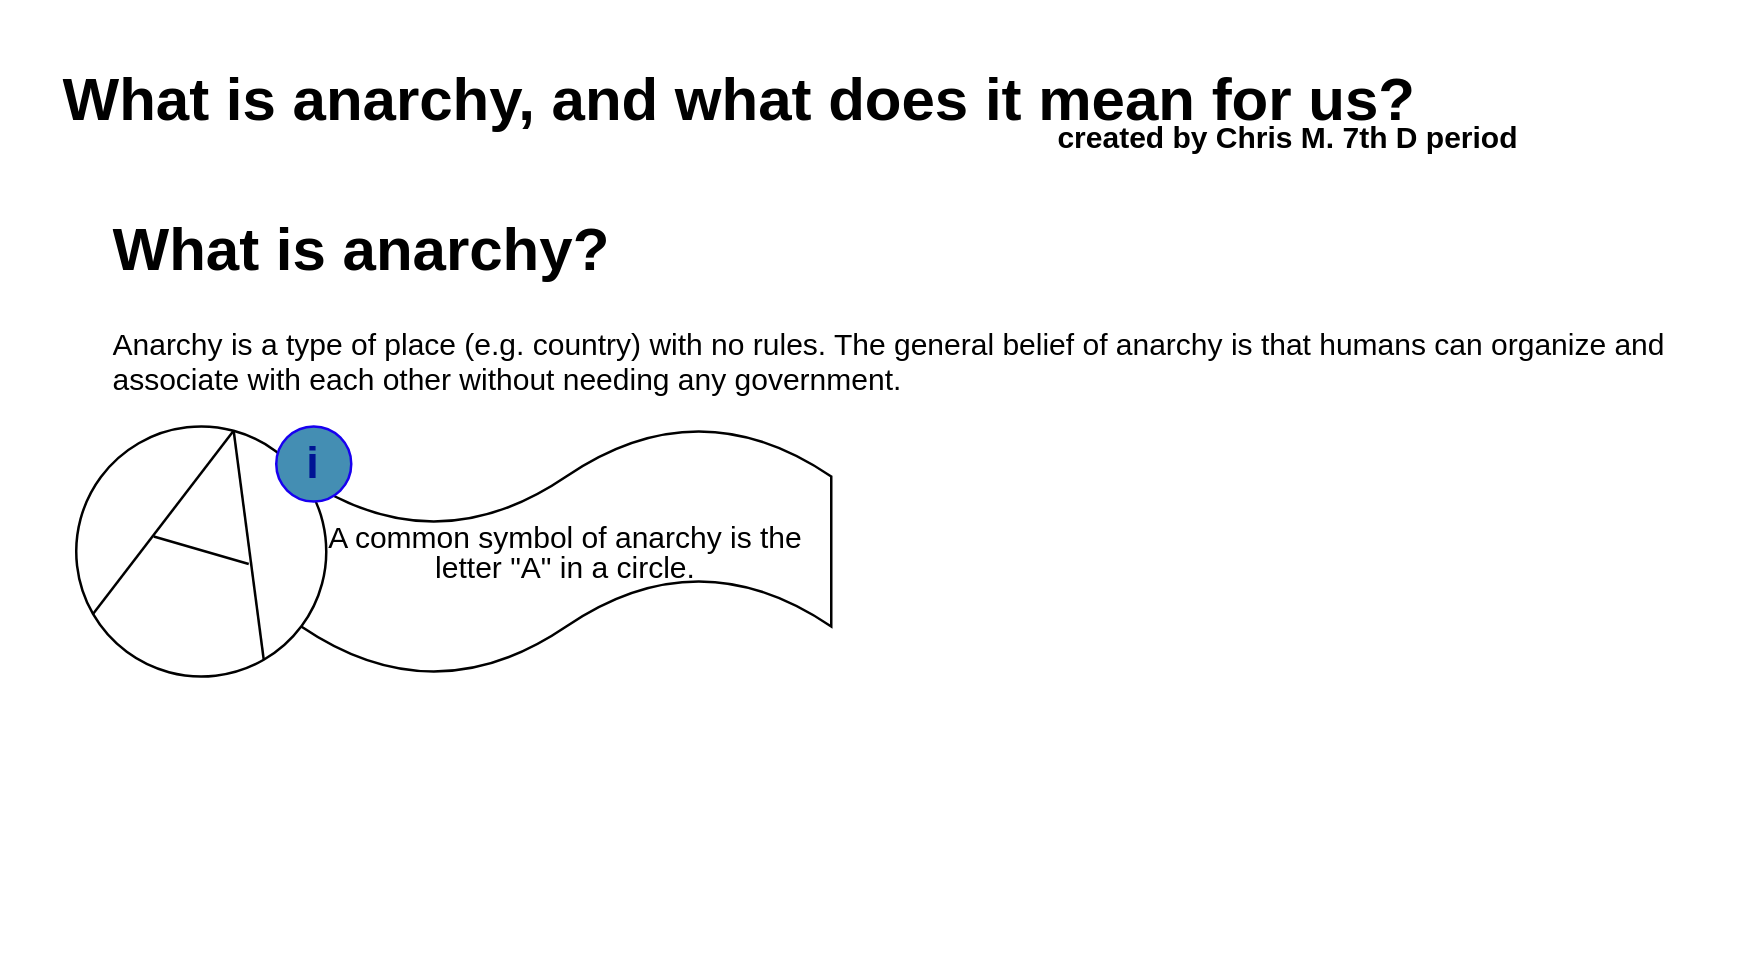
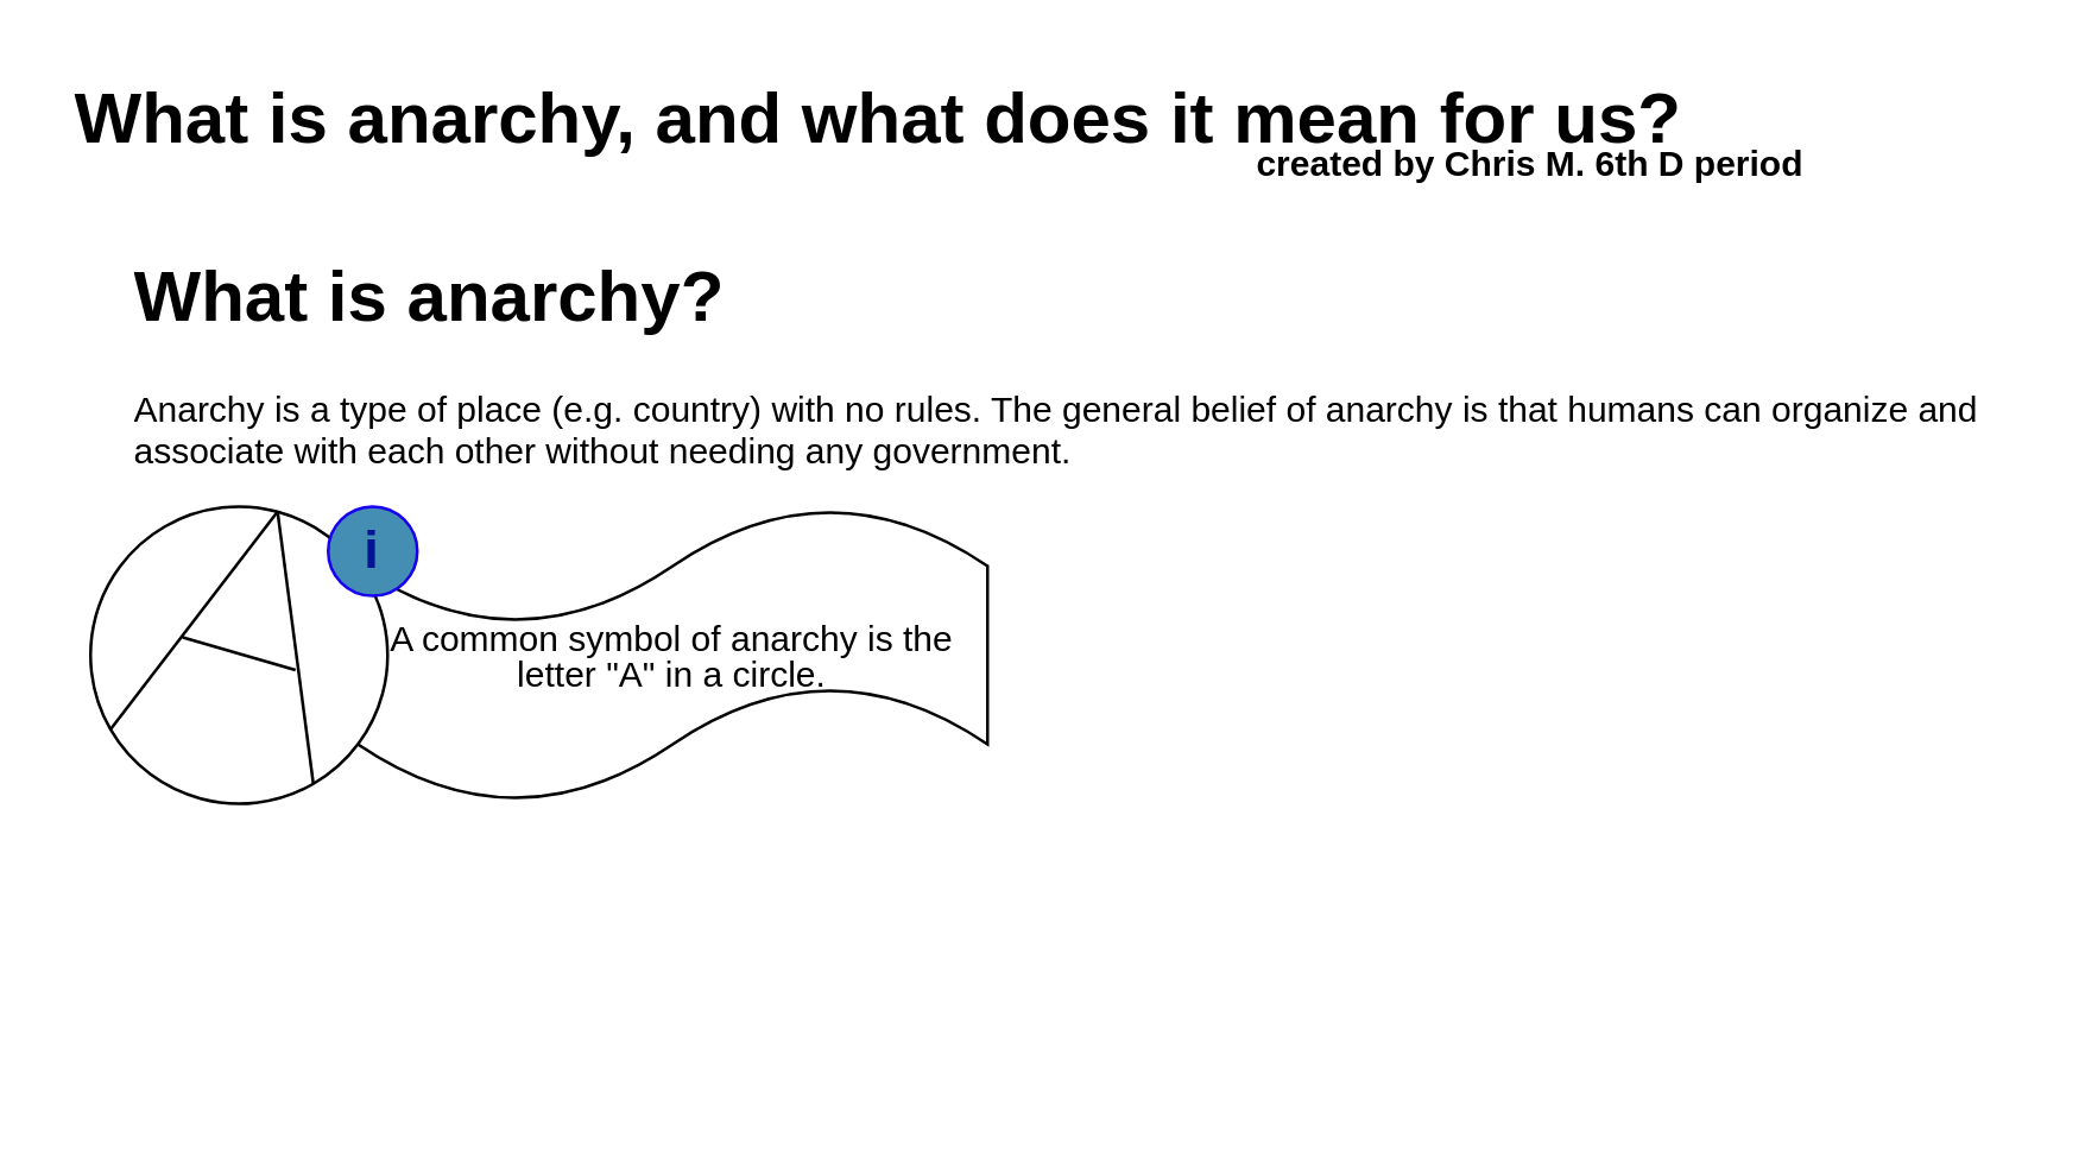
  <mxCell id="0" />
  <mxCell id="1" parent="0" />
  <mxCell id="2" value="&lt;h1&gt;What is anarchy, and what does it mean for us?&lt;/h1&gt;" style="text;html=1;strokeColor=none;fillColor=none;spacing=5;spacingTop=-20;whiteSpace=wrap;overflow=hidden;rounded=0;" parent="1" vertex="1"><mxGeometry x="20" y="20" width="580" height="120" as="geometry" /></mxCell>
- <mxCell id="3" value="&lt;b&gt;created by Chris M. 7th D period&lt;/b&gt;" style="text;html=1;strokeColor=none;fillColor=none;align=center;verticalAlign=middle;whiteSpace=wrap;rounded=0;" parent="1" vertex="1"><mxGeometry x="410" y="30" width="210" height="50" as="geometry" /></mxCell>
+ <mxCell id="3" value="&lt;b&gt;created by Chris M. 6th D period&lt;/b&gt;" style="text;html=1;strokeColor=none;fillColor=none;align=center;verticalAlign=middle;whiteSpace=wrap;rounded=0;" parent="1" vertex="1"><mxGeometry x="410" y="30" width="210" height="50" as="geometry" /></mxCell>
  <mxCell id="4" value="&lt;h1&gt;What is anarchy?&lt;/h1&gt;&lt;div&gt;Anarchy is a type of place (e.g. country) with no rules. The general belief of anarchy is that humans can organize and associate with each other without needing any government.&lt;/div&gt;" style="text;html=1;strokeColor=none;fillColor=none;spacing=5;spacingTop=-20;whiteSpace=wrap;overflow=hidden;rounded=0;" vertex="1" parent="1"><mxGeometry x="40" y="80" width="640" height="120" as="geometry" /></mxCell>
  <mxCell id="5" value="" style="group;rotation=30;direction=south;" vertex="1" connectable="0" parent="1"><mxGeometry x="50" y="160" width="230" height="180" as="geometry" /></mxCell>
  <mxCell id="6" value="" style="group;rotation=18;" vertex="1" connectable="0" parent="5"><mxGeometry x="-20" y="10" width="230" height="180" as="geometry" /></mxCell>
  <mxCell id="7" value="&lt;p style=&quot;line-height: 1;&quot;&gt;A common symbol of anarchy is the letter &quot;A&quot; in a circle.&lt;/p&gt;" style="shape=tape;html=1;size=0.4;spacing=4;textDirection=ltr;whiteSpace=wrap;horizontal=1;" vertex="1" parent="6"><mxGeometry x="90" width="212" height="100" as="geometry" /></mxCell>
  <mxCell id="8" value="" style="ellipse;whiteSpace=wrap;html=1;aspect=fixed;rotation=15;" vertex="1" parent="6"><mxGeometry width="100" height="100" as="geometry" /></mxCell>
  <mxCell id="9" value="" style="endArrow=none;html=1;rounded=0;exitX=0;exitY=1;exitDx=0;exitDy=0;entryX=0.5;entryY=0;entryDx=0;entryDy=0;" edge="1" parent="6" source="8" target="8"><mxGeometry width="50" height="50" relative="1" as="geometry"><mxPoint x="-8" y="76" as="sourcePoint" /><mxPoint x="52" y="40" as="targetPoint" /></mxGeometry></mxCell>
  <mxCell id="10" value="" style="endArrow=none;html=1;rounded=0;exitX=1;exitY=1;exitDx=0;exitDy=0;" edge="1" parent="6" source="8"><mxGeometry width="50" height="50" relative="1" as="geometry"><mxPoint x="14" y="87" as="sourcePoint" /><mxPoint x="63" y="2" as="targetPoint" /></mxGeometry></mxCell>
  <mxCell id="11" value="" style="endArrow=none;html=1;rounded=0;" edge="1" parent="6"><mxGeometry width="50" height="50" relative="1" as="geometry"><mxPoint x="69" y="55" as="sourcePoint" /><mxPoint x="31" y="44" as="targetPoint" /></mxGeometry></mxCell>
  <mxCell id="12" value="&lt;span style=&quot;font-size: 18px;&quot;&gt;&lt;font style=&quot;font-size: 18px;&quot;&gt;i&lt;/font&gt;&lt;/span&gt;" style="ellipse;whiteSpace=wrap;html=1;aspect=fixed;fontFamily=Helvetica;fillColor=#448EB3;strokeColor=#1800F0;fontColor=#001494;fontStyle=1;fontSize=18;" vertex="1" parent="6"><mxGeometry x="80" width="30" height="30" as="geometry" /></mxCell>
